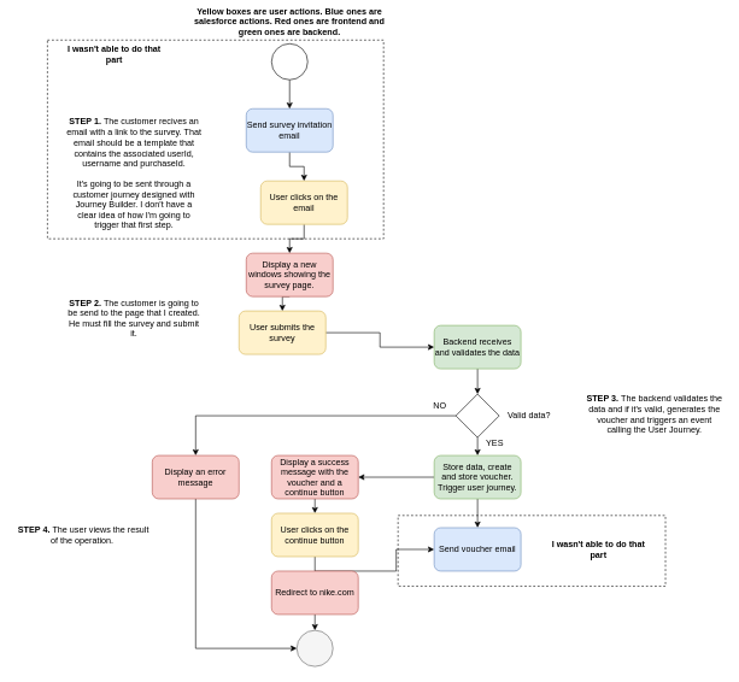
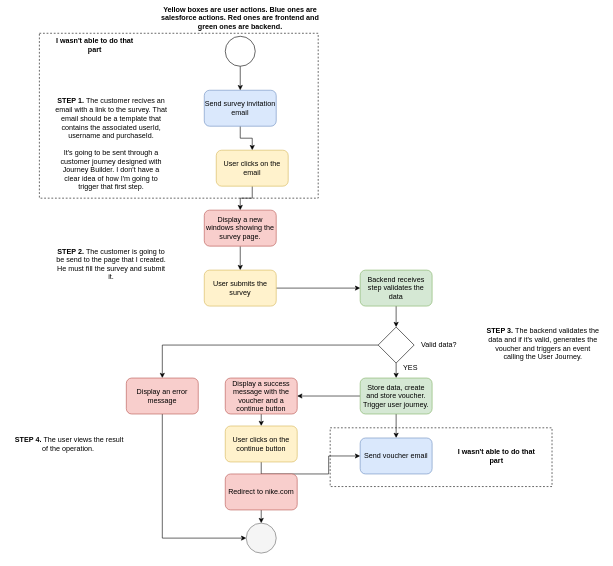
  <mxCell id="0" />
  <mxCell id="1" parent="0" />
  <mxCell id="2" value="" style="rounded=0;whiteSpace=wrap;html=1;fillColor=none;dashed=1;" vertex="1" parent="1"><mxGeometry x="65" y="55" width="465" height="275" as="geometry" /></mxCell>
  <mxCell id="3" style="edgeStyle=orthogonalEdgeStyle;rounded=0;orthogonalLoop=1;jettySize=auto;html=1;exitX=0.5;exitY=1;exitDx=0;exitDy=0;entryX=0.5;entryY=0;entryDx=0;entryDy=0;" parent="1" source="4" target="9" edge="1"><mxGeometry relative="1" as="geometry" /></mxCell>
  <mxCell id="4" value="Send survey invitation email" style="rounded=1;whiteSpace=wrap;html=1;fillColor=#dae8fc;strokeColor=#6c8ebf;" parent="1" vertex="1"><mxGeometry x="340" y="150" width="120" height="60" as="geometry" /></mxCell>
  <mxCell id="5" style="edgeStyle=orthogonalEdgeStyle;rounded=0;orthogonalLoop=1;jettySize=auto;html=1;exitX=0.5;exitY=1;exitDx=0;exitDy=0;entryX=0.5;entryY=0;entryDx=0;entryDy=0;" parent="1" source="6" target="4" edge="1"><mxGeometry relative="1" as="geometry" /></mxCell>
  <mxCell id="6" value="" style="ellipse;whiteSpace=wrap;html=1;aspect=fixed;" parent="1" vertex="1"><mxGeometry x="375" y="60" width="50" height="50" as="geometry" /></mxCell>
  <mxCell id="7" value="&lt;b&gt;STEP 1. &lt;/b&gt;The customer recives an email with a link to the survey. That email should be a template that contains the associated userId, username and purchaseId.&lt;br&gt;&lt;br&gt;It's going to be sent through a customer journey designed with Journey Builder. I don't have a clear idea of how I'm going to trigger that first step." style="text;html=1;strokeColor=none;fillColor=none;align=center;verticalAlign=middle;whiteSpace=wrap;rounded=0;" parent="1" vertex="1"><mxGeometry x="90" y="230" width="190" height="20" as="geometry" /></mxCell>
  <mxCell id="8" style="edgeStyle=orthogonalEdgeStyle;rounded=0;orthogonalLoop=1;jettySize=auto;html=1;exitX=0.5;exitY=1;exitDx=0;exitDy=0;entryX=0.5;entryY=0;entryDx=0;entryDy=0;" parent="1" source="9" target="11" edge="1"><mxGeometry relative="1" as="geometry" /></mxCell>
  <mxCell id="9" value="User clicks on the email" style="rounded=1;whiteSpace=wrap;html=1;fillColor=#fff2cc;strokeColor=#d6b656;" parent="1" vertex="1"><mxGeometry x="360" y="250" width="120" height="60" as="geometry" /></mxCell>
  <mxCell id="10" style="edgeStyle=orthogonalEdgeStyle;rounded=0;orthogonalLoop=1;jettySize=auto;html=1;exitX=0.5;exitY=1;exitDx=0;exitDy=0;entryX=0.5;entryY=0;entryDx=0;entryDy=0;" parent="1" source="11" target="14" edge="1"><mxGeometry relative="1" as="geometry" /></mxCell>
  <mxCell id="11" value="Display a new windows showing the survey page." style="rounded=1;whiteSpace=wrap;html=1;fillColor=#f8cecc;strokeColor=#b85450;" parent="1" vertex="1"><mxGeometry x="340" y="350" width="120" height="60" as="geometry" /></mxCell>
  <mxCell id="12" value="&lt;b&gt;STEP 2. &lt;/b&gt;The customer is going to be send to the page that I created. He must fill the survey and submit it." style="text;html=1;strokeColor=none;fillColor=none;align=center;verticalAlign=middle;whiteSpace=wrap;rounded=0;" parent="1" vertex="1"><mxGeometry x="90" y="430" width="190" height="20" as="geometry" /></mxCell>
  <mxCell id="13" style="edgeStyle=orthogonalEdgeStyle;rounded=0;orthogonalLoop=1;jettySize=auto;html=1;exitX=1;exitY=0.5;exitDx=0;exitDy=0;entryX=0;entryY=0.5;entryDx=0;entryDy=0;" parent="1" source="14" target="17" edge="1"><mxGeometry relative="1" as="geometry" /></mxCell>
- <mxCell id="14" value="User submits the survey" style="rounded=1;whiteSpace=wrap;html=1;fillColor=#fff2cc;strokeColor=#d6b656;" parent="1" vertex="1"><mxGeometry x="330" y="430" width="120" height="60" as="geometry" /></mxCell>
+ <mxCell id="14" value="User submits the survey" style="rounded=1;whiteSpace=wrap;html=1;fillColor=#fff2cc;strokeColor=#d6b656;" parent="1" vertex="1"><mxGeometry x="340" y="450" width="120" height="60" as="geometry" /></mxCell>
  <mxCell id="15" value="Yellow boxes are user actions. Blue ones are salesforce actions. Red ones are frontend and green ones are backend." style="text;html=1;strokeColor=none;fillColor=none;align=center;verticalAlign=middle;whiteSpace=wrap;rounded=0;fontStyle=1" parent="1" vertex="1"><mxGeometry x="250" y="20" width="300" height="20" as="geometry" /></mxCell>
  <mxCell id="16" style="edgeStyle=orthogonalEdgeStyle;rounded=0;orthogonalLoop=1;jettySize=auto;html=1;exitX=0.5;exitY=1;exitDx=0;exitDy=0;entryX=0.5;entryY=0;entryDx=0;entryDy=0;" parent="1" source="17" target="20" edge="1"><mxGeometry relative="1" as="geometry" /></mxCell>
- <mxCell id="17" value="Backend receives and validates the data" style="rounded=1;whiteSpace=wrap;html=1;fillColor=#d5e8d4;strokeColor=#82b366;" parent="1" vertex="1"><mxGeometry x="600" y="450" width="120" height="60" as="geometry" /></mxCell>
+ <mxCell id="17" value="Backend receives step validates the data" style="rounded=1;whiteSpace=wrap;html=1;fillColor=#d5e8d4;strokeColor=#82b366;" parent="1" vertex="1"><mxGeometry x="600" y="450" width="120" height="60" as="geometry" /></mxCell>
  <mxCell id="18" style="edgeStyle=orthogonalEdgeStyle;rounded=0;orthogonalLoop=1;jettySize=auto;html=1;exitX=0.5;exitY=1;exitDx=0;exitDy=0;entryX=0.5;entryY=0;entryDx=0;entryDy=0;" parent="1" source="20" target="28" edge="1"><mxGeometry relative="1" as="geometry" /></mxCell>
  <mxCell id="19" style="edgeStyle=orthogonalEdgeStyle;rounded=0;orthogonalLoop=1;jettySize=auto;html=1;exitX=0;exitY=0.5;exitDx=0;exitDy=0;entryX=0.5;entryY=0;entryDx=0;entryDy=0;" parent="1" source="20" target="23" edge="1"><mxGeometry relative="1" as="geometry" /></mxCell>
  <mxCell id="20" value="" style="rhombus;whiteSpace=wrap;html=1;" parent="1" vertex="1"><mxGeometry x="630" y="545" width="60" height="60" as="geometry" /></mxCell>
  <mxCell id="21" value="Valid data?" style="text;html=1;resizable=0;points=[];autosize=1;align=left;verticalAlign=top;spacingTop=-4;" parent="1" vertex="1"><mxGeometry x="700" y="565" width="70" height="20" as="geometry" /></mxCell>
  <mxCell id="22" style="edgeStyle=orthogonalEdgeStyle;rounded=0;orthogonalLoop=1;jettySize=auto;html=1;exitX=0.5;exitY=1;exitDx=0;exitDy=0;entryX=0;entryY=0.5;entryDx=0;entryDy=0;" parent="1" source="23" target="33" edge="1"><mxGeometry relative="1" as="geometry" /></mxCell>
  <mxCell id="23" value="Display an error message" style="rounded=1;whiteSpace=wrap;html=1;fillColor=#f8cecc;strokeColor=#b85450;" parent="1" vertex="1"><mxGeometry y="630" width="120" height="60" as="geometry" x="210" /></mxCell>
  <mxCell id="24" style="edgeStyle=orthogonalEdgeStyle;rounded=0;orthogonalLoop=1;jettySize=auto;html=1;exitX=0.5;exitY=1;exitDx=0;exitDy=0;entryX=0.5;entryY=0;entryDx=0;entryDy=0;" parent="1" source="25" target="30" edge="1"><mxGeometry relative="1" as="geometry" /></mxCell>
  <mxCell id="25" value="Display a success message with the voucher and a continue button" style="rounded=1;whiteSpace=wrap;html=1;fillColor=#f8cecc;strokeColor=#b85450;" parent="1" vertex="1"><mxGeometry x="375" y="630" width="120" height="60" as="geometry" /></mxCell>
  <mxCell id="26" style="edgeStyle=orthogonalEdgeStyle;rounded=0;orthogonalLoop=1;jettySize=auto;html=1;exitX=0;exitY=0.5;exitDx=0;exitDy=0;entryX=1;entryY=0.5;entryDx=0;entryDy=0;" parent="1" source="28" target="25" edge="1"><mxGeometry relative="1" as="geometry" /></mxCell>
  <mxCell id="27" style="edgeStyle=orthogonalEdgeStyle;rounded=0;orthogonalLoop=1;jettySize=auto;html=1;exitX=0.5;exitY=1;exitDx=0;exitDy=0;entryX=0.5;entryY=0;entryDx=0;entryDy=0;" parent="1" source="28" target="37" edge="1"><mxGeometry relative="1" as="geometry" /></mxCell>
  <mxCell id="28" value="Store data, create and store voucher. Trigger user journey." style="rounded=1;whiteSpace=wrap;html=1;fillColor=#d5e8d4;strokeColor=#82b366;" parent="1" vertex="1"><mxGeometry x="600" y="630" width="120" height="60" as="geometry" /></mxCell>
  <mxCell id="29" style="edgeStyle=orthogonalEdgeStyle;rounded=0;orthogonalLoop=1;jettySize=auto;html=1;exitX=0.5;exitY=1;exitDx=0;exitDy=0;" parent="1" source="30" target="37" edge="1"><mxGeometry relative="1" as="geometry" /></mxCell>
  <mxCell id="30" value="User clicks on the continue button" style="rounded=1;whiteSpace=wrap;html=1;fillColor=#fff2cc;strokeColor=#d6b656;" parent="1" vertex="1"><mxGeometry x="375" y="710" width="120" height="60" as="geometry" /></mxCell>
  <mxCell id="31" style="edgeStyle=orthogonalEdgeStyle;rounded=0;orthogonalLoop=1;jettySize=auto;html=1;exitX=0.5;exitY=1;exitDx=0;exitDy=0;entryX=0.5;entryY=0;entryDx=0;entryDy=0;" parent="1" source="32" target="33" edge="1"><mxGeometry relative="1" as="geometry" /></mxCell>
  <mxCell id="32" value="Redirect to nike.com" style="rounded=1;whiteSpace=wrap;html=1;fillColor=#f8cecc;strokeColor=#b85450;" parent="1" vertex="1"><mxGeometry x="375" y="790" width="120" height="60" as="geometry" /></mxCell>
  <mxCell id="33" value="" style="ellipse;whiteSpace=wrap;html=1;aspect=fixed;fillColor=#f5f5f5;strokeColor=#666666;fontColor=#333333;" parent="1" vertex="1"><mxGeometry x="410" y="872" width="50" height="50" as="geometry" /></mxCell>
- <mxCell id="34" value="NO" style="text;html=1;resizable=0;points=[];autosize=1;align=left;verticalAlign=top;spacingTop=-4;" parent="1" vertex="1"><mxGeometry x="597" y="552" width="30" height="20" as="geometry" /></mxCell>
  <mxCell id="35" value="YES" style="text;html=1;resizable=0;points=[];autosize=1;align=left;verticalAlign=top;spacingTop=-4;" parent="1" vertex="1"><mxGeometry x="670" y="603" width="40" height="20" as="geometry" /></mxCell>
  <mxCell id="36" value="&lt;b&gt;STEP 3. &lt;/b&gt;The backend validates the data and if it's valid, generates the voucher and triggers an event calling the User Journey." style="text;html=1;strokeColor=none;fillColor=none;align=center;verticalAlign=middle;whiteSpace=wrap;rounded=0;" parent="1" vertex="1"><mxGeometry x="810" y="540" width="190" height="65" as="geometry" /></mxCell>
  <mxCell id="37" value="Send voucher email" style="rounded=1;whiteSpace=wrap;html=1;fillColor=#dae8fc;strokeColor=#6c8ebf;" parent="1" vertex="1"><mxGeometry x="600" y="730" width="120" height="60" as="geometry" /></mxCell>
  <mxCell id="38" value="&lt;b&gt;STEP 4. &lt;/b&gt;The user views the result of the operation.&amp;nbsp;" style="text;html=1;strokeColor=none;fillColor=none;align=center;verticalAlign=middle;whiteSpace=wrap;rounded=0;" parent="1" vertex="1"><mxGeometry x="20" y="707.5" width="190" height="65" as="geometry" /></mxCell>
  <mxCell id="39" value="I wasn't able to do that part" style="text;html=1;strokeColor=none;fillColor=none;align=center;verticalAlign=middle;whiteSpace=wrap;rounded=0;fontStyle=1" vertex="1" parent="1"><mxGeometry x="80" y="65" width="155" height="20" as="geometry" /></mxCell>
  <mxCell id="40" value="" style="rounded=0;whiteSpace=wrap;html=1;fillColor=none;dashed=1;" vertex="1" parent="1"><mxGeometry x="550" y="713" width="370" height="98" as="geometry" /></mxCell>
  <mxCell id="41" value="I wasn't able to do that part" style="text;html=1;strokeColor=none;fillColor=none;align=center;verticalAlign=middle;whiteSpace=wrap;rounded=0;fontStyle=1" vertex="1" parent="1"><mxGeometry x="750" y="750" width="155" height="20" as="geometry" /></mxCell>
